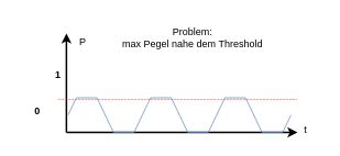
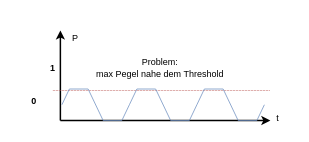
  <mxCell id="0" />
  <mxCell id="1" parent="0" />
  <mxCell id="2" value="" style="group" vertex="1" connectable="0" parent="1"><mxGeometry x="20" y="20" width="370" height="147" as="geometry" /></mxCell>
  <mxCell id="3" value="" style="endArrow=classic;html=1;strokeWidth=2;" edge="1" parent="2"><mxGeometry width="50" height="50" relative="1" as="geometry"><mxPoint x="60" y="140" as="sourcePoint" /><mxPoint x="340" y="140" as="targetPoint" /></mxGeometry></mxCell>
  <mxCell id="4" value="" style="endArrow=classic;html=1;strokeWidth=2;" edge="1" parent="2"><mxGeometry width="50" height="50" relative="1" as="geometry"><mxPoint x="60" y="140" as="sourcePoint" /><mxPoint x="60" y="20" as="targetPoint" /></mxGeometry></mxCell>
  <mxCell id="5" value="P" style="text;html=1;strokeColor=none;fillColor=none;align=center;verticalAlign=middle;whiteSpace=wrap;rounded=0;" vertex="1" parent="2"><mxGeometry x="60" y="20" width="40" height="20" as="geometry" /></mxCell>
  <mxCell id="6" value="t" style="text;html=1;strokeColor=none;fillColor=none;align=center;verticalAlign=middle;whiteSpace=wrap;rounded=0;" vertex="1" parent="2"><mxGeometry x="330" y="127" width="40" height="20" as="geometry" /></mxCell>
  <mxCell id="7" value="" style="endArrow=none;dashed=1;html=1;dashPattern=1 1;strokeWidth=1;fillColor=#f8cecc;strokeColor=#b85450;" edge="1" parent="2"><mxGeometry width="50" height="50" relative="1" as="geometry"><mxPoint x="50" y="100" as="sourcePoint" /><mxPoint x="340" y="100" as="targetPoint" /></mxGeometry></mxCell>
  <mxCell id="8" value="0" style="text;html=1;strokeColor=none;fillColor=none;align=center;verticalAlign=middle;whiteSpace=wrap;rounded=0;fontStyle=1" vertex="1" parent="2"><mxGeometry x="5" y="105" width="40" height="20" as="geometry" /></mxCell>
  <mxCell id="9" value="1" style="text;html=1;strokeColor=none;fillColor=none;align=center;verticalAlign=middle;whiteSpace=wrap;rounded=0;fontStyle=1" vertex="1" parent="2"><mxGeometry x="30" y="60" width="40" height="20" as="geometry" /></mxCell>
  <mxCell id="10" value="" style="group" vertex="1" connectable="0" parent="2"><mxGeometry x="62" y="98" width="270" height="42" as="geometry" /></mxCell>
  <mxCell id="11" value="" style="pointerEvents=1;verticalLabelPosition=bottom;shadow=0;dashed=0;align=center;html=1;verticalAlign=top;shape=mxgraph.electrical.waveforms.slow_square_wave;fillColor=#dae8fc;strokeColor=#6c8ebf;" vertex="1" parent="10"><mxGeometry width="90" height="42" as="geometry" /></mxCell>
  <mxCell id="12" value="" style="pointerEvents=1;verticalLabelPosition=bottom;shadow=0;dashed=0;align=center;html=1;verticalAlign=top;shape=mxgraph.electrical.waveforms.slow_square_wave;fillColor=#dae8fc;strokeColor=#6c8ebf;" vertex="1" parent="10"><mxGeometry x="90" width="90" height="42" as="geometry" /></mxCell>
  <mxCell id="13" value="" style="pointerEvents=1;verticalLabelPosition=bottom;shadow=0;dashed=0;align=center;html=1;verticalAlign=top;shape=mxgraph.electrical.waveforms.slow_square_wave;fillColor=#dae8fc;strokeColor=#6c8ebf;" vertex="1" parent="10"><mxGeometry x="180" width="90" height="42" as="geometry" /></mxCell>
- <mxCell id="14" value="Problem:&lt;br&gt;max Pegel nahe dem Threshold" style="text;html=1;strokeColor=none;fillColor=none;align=center;verticalAlign=middle;whiteSpace=wrap;rounded=0;" vertex="1" parent="2"><mxGeometry x="118" y="15" width="190" height="20" as="geometry" /></mxCell>
+ <mxCell id="14" value="Problem:&lt;br&gt;max Pegel nahe dem Threshold" style="text;html=1;strokeColor=none;fillColor=none;align=center;verticalAlign=middle;whiteSpace=wrap;rounded=0;" vertex="1" parent="2"><mxGeometry x="98" y="60" width="190" height="20" as="geometry" /></mxCell>
